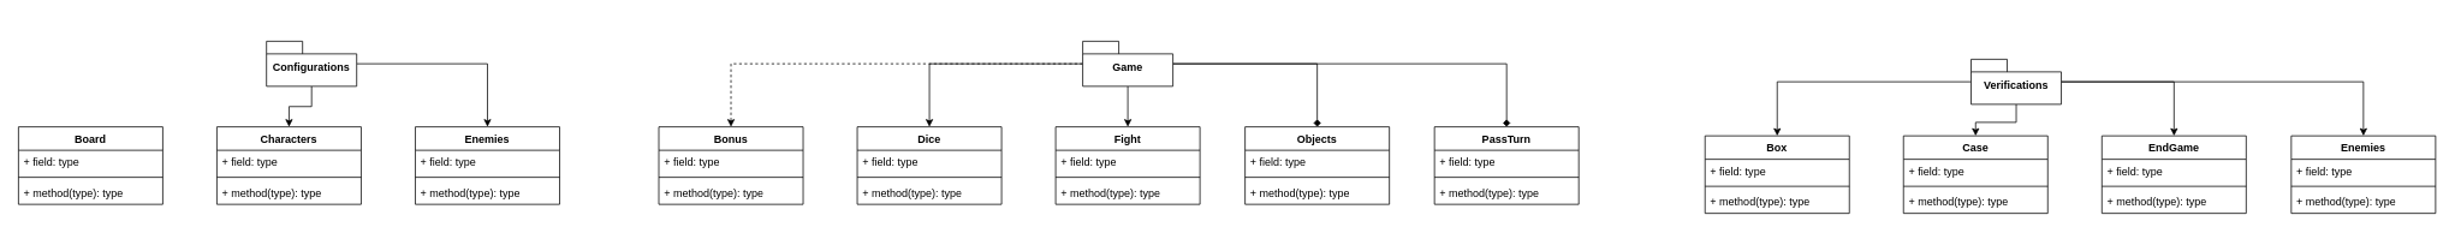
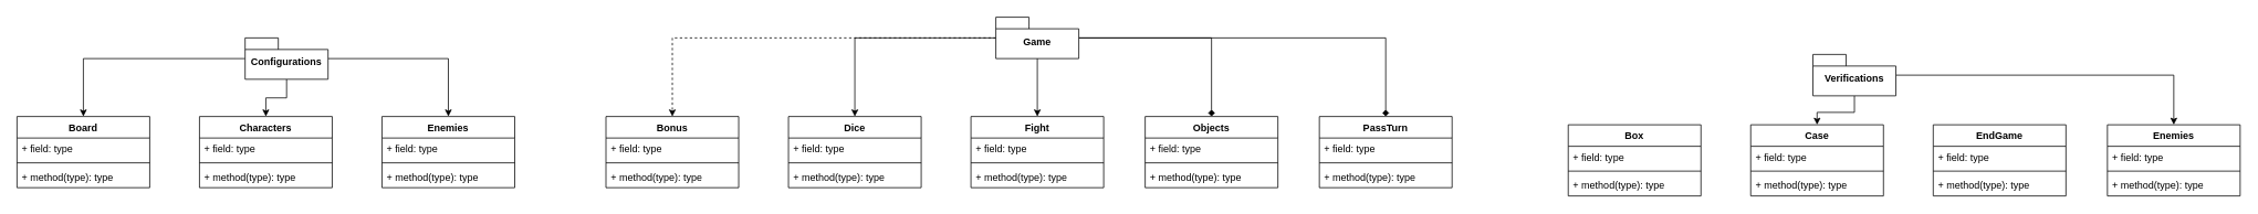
  <mxCell id="0" />
  <mxCell id="1" parent="0" />
  <mxCell id="2" value="Board" style="swimlane;fontStyle=1;align=center;verticalAlign=top;childLayout=stackLayout;horizontal=1;startSize=26;horizontalStack=0;resizeParent=1;resizeParentMax=0;resizeLast=0;collapsible=1;marginBottom=0;whiteSpace=wrap;html=1;" parent="1" vertex="1"><mxGeometry x="20" y="140" width="160" height="86" as="geometry" /></mxCell>
  <mxCell id="3" value="+ field: type" style="text;strokeColor=none;fillColor=none;align=left;verticalAlign=top;spacingLeft=4;spacingRight=4;overflow=hidden;rotatable=0;points=[[0,0.5],[1,0.5]];portConstraint=eastwest;whiteSpace=wrap;html=1;" parent="2" vertex="1"><mxGeometry y="26" width="160" height="26" as="geometry" /></mxCell>
  <mxCell id="4" value="" style="line;strokeWidth=1;fillColor=none;align=left;verticalAlign=middle;spacingTop=-1;spacingLeft=3;spacingRight=3;rotatable=0;labelPosition=right;points=[];portConstraint=eastwest;strokeColor=inherit;" parent="2" vertex="1"><mxGeometry y="52" width="160" height="8" as="geometry" /></mxCell>
  <mxCell id="5" value="+ method(type): type" style="text;strokeColor=none;fillColor=none;align=left;verticalAlign=top;spacingLeft=4;spacingRight=4;overflow=hidden;rotatable=0;points=[[0,0.5],[1,0.5]];portConstraint=eastwest;whiteSpace=wrap;html=1;" parent="2" vertex="1"><mxGeometry y="60" width="160" height="26" as="geometry" /></mxCell>
+ <mxCell id="6" style="edgeStyle=orthogonalEdgeStyle;rounded=0;orthogonalLoop=1;jettySize=auto;html=1;entryX=0.5;entryY=0;entryDx=0;entryDy=0;" edge="1" parent="1" source="9" target="2"><mxGeometry relative="1" as="geometry" /></mxCell>
  <mxCell id="7" style="edgeStyle=orthogonalEdgeStyle;rounded=0;orthogonalLoop=1;jettySize=auto;html=1;entryX=0.5;entryY=0;entryDx=0;entryDy=0;" edge="1" parent="1" source="9" target="10"><mxGeometry relative="1" as="geometry" /></mxCell>
  <mxCell id="8" style="edgeStyle=orthogonalEdgeStyle;rounded=0;orthogonalLoop=1;jettySize=auto;html=1;entryX=0.5;entryY=0;entryDx=0;entryDy=0;" edge="1" parent="1" source="9" target="14"><mxGeometry relative="1" as="geometry" /></mxCell>
  <mxCell id="9" value="Configurations" style="shape=folder;fontStyle=1;spacingTop=10;tabWidth=40;tabHeight=14;tabPosition=left;html=1;whiteSpace=wrap;" vertex="1" parent="1"><mxGeometry x="295" y="45" width="100" height="50" as="geometry" /></mxCell>
  <mxCell id="10" value="Characters" style="swimlane;fontStyle=1;align=center;verticalAlign=top;childLayout=stackLayout;horizontal=1;startSize=26;horizontalStack=0;resizeParent=1;resizeParentMax=0;resizeLast=0;collapsible=1;marginBottom=0;whiteSpace=wrap;html=1;" vertex="1" parent="1"><mxGeometry x="240" y="140" width="160" height="86" as="geometry" /></mxCell>
  <mxCell id="11" value="+ field: type" style="text;strokeColor=none;fillColor=none;align=left;verticalAlign=top;spacingLeft=4;spacingRight=4;overflow=hidden;rotatable=0;points=[[0,0.5],[1,0.5]];portConstraint=eastwest;whiteSpace=wrap;html=1;" vertex="1" parent="10"><mxGeometry y="26" width="160" height="26" as="geometry" /></mxCell>
  <mxCell id="12" value="" style="line;strokeWidth=1;fillColor=none;align=left;verticalAlign=middle;spacingTop=-1;spacingLeft=3;spacingRight=3;rotatable=0;labelPosition=right;points=[];portConstraint=eastwest;strokeColor=inherit;" vertex="1" parent="10"><mxGeometry y="52" width="160" height="8" as="geometry" /></mxCell>
  <mxCell id="13" value="+ method(type): type" style="text;strokeColor=none;fillColor=none;align=left;verticalAlign=top;spacingLeft=4;spacingRight=4;overflow=hidden;rotatable=0;points=[[0,0.5],[1,0.5]];portConstraint=eastwest;whiteSpace=wrap;html=1;" vertex="1" parent="10"><mxGeometry y="60" width="160" height="26" as="geometry" /></mxCell>
  <mxCell id="14" value="Enemies" style="swimlane;fontStyle=1;align=center;verticalAlign=top;childLayout=stackLayout;horizontal=1;startSize=26;horizontalStack=0;resizeParent=1;resizeParentMax=0;resizeLast=0;collapsible=1;marginBottom=0;whiteSpace=wrap;html=1;" vertex="1" parent="1"><mxGeometry x="460" y="140" width="160" height="86" as="geometry" /></mxCell>
  <mxCell id="15" value="+ field: type" style="text;strokeColor=none;fillColor=none;align=left;verticalAlign=top;spacingLeft=4;spacingRight=4;overflow=hidden;rotatable=0;points=[[0,0.5],[1,0.5]];portConstraint=eastwest;whiteSpace=wrap;html=1;" vertex="1" parent="14"><mxGeometry y="26" width="160" height="26" as="geometry" /></mxCell>
  <mxCell id="16" value="" style="line;strokeWidth=1;fillColor=none;align=left;verticalAlign=middle;spacingTop=-1;spacingLeft=3;spacingRight=3;rotatable=0;labelPosition=right;points=[];portConstraint=eastwest;strokeColor=inherit;" vertex="1" parent="14"><mxGeometry y="52" width="160" height="8" as="geometry" /></mxCell>
  <mxCell id="17" value="+ method(type): type" style="text;strokeColor=none;fillColor=none;align=left;verticalAlign=top;spacingLeft=4;spacingRight=4;overflow=hidden;rotatable=0;points=[[0,0.5],[1,0.5]];portConstraint=eastwest;whiteSpace=wrap;html=1;" vertex="1" parent="14"><mxGeometry y="60" width="160" height="26" as="geometry" /></mxCell>
  <mxCell id="18" value="Bonus" style="swimlane;fontStyle=1;align=center;verticalAlign=top;childLayout=stackLayout;horizontal=1;startSize=26;horizontalStack=0;resizeParent=1;resizeParentMax=0;resizeLast=0;collapsible=1;marginBottom=0;whiteSpace=wrap;html=1;" vertex="1" parent="1"><mxGeometry x="730" y="140" width="160" height="86" as="geometry" /></mxCell>
  <mxCell id="19" value="+ field: type" style="text;strokeColor=none;fillColor=none;align=left;verticalAlign=top;spacingLeft=4;spacingRight=4;overflow=hidden;rotatable=0;points=[[0,0.5],[1,0.5]];portConstraint=eastwest;whiteSpace=wrap;html=1;" vertex="1" parent="18"><mxGeometry y="26" width="160" height="26" as="geometry" /></mxCell>
  <mxCell id="20" value="" style="line;strokeWidth=1;fillColor=none;align=left;verticalAlign=middle;spacingTop=-1;spacingLeft=3;spacingRight=3;rotatable=0;labelPosition=right;points=[];portConstraint=eastwest;strokeColor=inherit;" vertex="1" parent="18"><mxGeometry y="52" width="160" height="8" as="geometry" /></mxCell>
  <mxCell id="21" value="+ method(type): type" style="text;strokeColor=none;fillColor=none;align=left;verticalAlign=top;spacingLeft=4;spacingRight=4;overflow=hidden;rotatable=0;points=[[0,0.5],[1,0.5]];portConstraint=eastwest;whiteSpace=wrap;html=1;" vertex="1" parent="18"><mxGeometry y="60" width="160" height="26" as="geometry" /></mxCell>
  <mxCell id="22" style="edgeStyle=orthogonalEdgeStyle;rounded=0;orthogonalLoop=1;jettySize=auto;html=1;entryX=0.5;entryY=0;entryDx=0;entryDy=0;dashed=1;" edge="1" parent="1" source="27" target="18"><mxGeometry relative="1" as="geometry" /></mxCell>
  <mxCell id="23" style="edgeStyle=orthogonalEdgeStyle;rounded=0;orthogonalLoop=1;jettySize=auto;html=1;entryX=0.5;entryY=0;entryDx=0;entryDy=0;" edge="1" parent="1" source="27" target="28"><mxGeometry relative="1" as="geometry" /></mxCell>
  <mxCell id="24" style="edgeStyle=orthogonalEdgeStyle;rounded=0;orthogonalLoop=1;jettySize=auto;html=1;entryX=0.5;entryY=0;entryDx=0;entryDy=0;" edge="1" parent="1" source="27" target="32"><mxGeometry relative="1" as="geometry" /></mxCell>
  <mxCell id="25" style="edgeStyle=orthogonalEdgeStyle;rounded=0;orthogonalLoop=1;jettySize=auto;html=1;entryX=0.5;entryY=0;entryDx=0;entryDy=0;endArrow=diamond;" edge="1" parent="1" source="27" target="36"><mxGeometry relative="1" as="geometry" /></mxCell>
  <mxCell id="26" style="edgeStyle=orthogonalEdgeStyle;rounded=0;orthogonalLoop=1;jettySize=auto;html=1;entryX=0.5;entryY=0;entryDx=0;entryDy=0;endArrow=diamond;" edge="1" parent="1" source="27" target="40"><mxGeometry relative="1" as="geometry" /></mxCell>
- <mxCell id="27" value="Game" style="shape=folder;fontStyle=1;spacingTop=10;tabWidth=40;tabHeight=14;tabPosition=left;html=1;whiteSpace=wrap;" vertex="1" parent="1"><mxGeometry x="1200" y="45" width="100" height="50" as="geometry" /></mxCell>
+ <mxCell id="27" value="Game" style="shape=folder;fontStyle=1;spacingTop=10;tabWidth=40;tabHeight=14;tabPosition=left;html=1;whiteSpace=wrap;" vertex="1" parent="1"><mxGeometry x="1200" y="20" width="100" height="50" as="geometry" /></mxCell>
  <mxCell id="28" value="Dice" style="swimlane;fontStyle=1;align=center;verticalAlign=top;childLayout=stackLayout;horizontal=1;startSize=26;horizontalStack=0;resizeParent=1;resizeParentMax=0;resizeLast=0;collapsible=1;marginBottom=0;whiteSpace=wrap;html=1;" vertex="1" parent="1"><mxGeometry x="950" y="140" width="160" height="86" as="geometry" /></mxCell>
  <mxCell id="29" value="+ field: type" style="text;strokeColor=none;fillColor=none;align=left;verticalAlign=top;spacingLeft=4;spacingRight=4;overflow=hidden;rotatable=0;points=[[0,0.5],[1,0.5]];portConstraint=eastwest;whiteSpace=wrap;html=1;" vertex="1" parent="28"><mxGeometry y="26" width="160" height="26" as="geometry" /></mxCell>
  <mxCell id="30" value="" style="line;strokeWidth=1;fillColor=none;align=left;verticalAlign=middle;spacingTop=-1;spacingLeft=3;spacingRight=3;rotatable=0;labelPosition=right;points=[];portConstraint=eastwest;strokeColor=inherit;" vertex="1" parent="28"><mxGeometry y="52" width="160" height="8" as="geometry" /></mxCell>
  <mxCell id="31" value="+ method(type): type" style="text;strokeColor=none;fillColor=none;align=left;verticalAlign=top;spacingLeft=4;spacingRight=4;overflow=hidden;rotatable=0;points=[[0,0.5],[1,0.5]];portConstraint=eastwest;whiteSpace=wrap;html=1;" vertex="1" parent="28"><mxGeometry y="60" width="160" height="26" as="geometry" /></mxCell>
  <mxCell id="32" value="Fight" style="swimlane;fontStyle=1;align=center;verticalAlign=top;childLayout=stackLayout;horizontal=1;startSize=26;horizontalStack=0;resizeParent=1;resizeParentMax=0;resizeLast=0;collapsible=1;marginBottom=0;whiteSpace=wrap;html=1;" vertex="1" parent="1"><mxGeometry x="1170" y="140" width="160" height="86" as="geometry" /></mxCell>
  <mxCell id="33" value="+ field: type" style="text;strokeColor=none;fillColor=none;align=left;verticalAlign=top;spacingLeft=4;spacingRight=4;overflow=hidden;rotatable=0;points=[[0,0.5],[1,0.5]];portConstraint=eastwest;whiteSpace=wrap;html=1;" vertex="1" parent="32"><mxGeometry y="26" width="160" height="26" as="geometry" /></mxCell>
  <mxCell id="34" value="" style="line;strokeWidth=1;fillColor=none;align=left;verticalAlign=middle;spacingTop=-1;spacingLeft=3;spacingRight=3;rotatable=0;labelPosition=right;points=[];portConstraint=eastwest;strokeColor=inherit;" vertex="1" parent="32"><mxGeometry y="52" width="160" height="8" as="geometry" /></mxCell>
  <mxCell id="35" value="+ method(type): type" style="text;strokeColor=none;fillColor=none;align=left;verticalAlign=top;spacingLeft=4;spacingRight=4;overflow=hidden;rotatable=0;points=[[0,0.5],[1,0.5]];portConstraint=eastwest;whiteSpace=wrap;html=1;" vertex="1" parent="32"><mxGeometry y="60" width="160" height="26" as="geometry" /></mxCell>
  <mxCell id="36" value="Objects" style="swimlane;fontStyle=1;align=center;verticalAlign=top;childLayout=stackLayout;horizontal=1;startSize=26;horizontalStack=0;resizeParent=1;resizeParentMax=0;resizeLast=0;collapsible=1;marginBottom=0;whiteSpace=wrap;html=1;" vertex="1" parent="1"><mxGeometry x="1380" y="140" width="160" height="86" as="geometry" /></mxCell>
  <mxCell id="37" value="+ field: type" style="text;strokeColor=none;fillColor=none;align=left;verticalAlign=top;spacingLeft=4;spacingRight=4;overflow=hidden;rotatable=0;points=[[0,0.5],[1,0.5]];portConstraint=eastwest;whiteSpace=wrap;html=1;" vertex="1" parent="36"><mxGeometry y="26" width="160" height="26" as="geometry" /></mxCell>
  <mxCell id="38" value="" style="line;strokeWidth=1;fillColor=none;align=left;verticalAlign=middle;spacingTop=-1;spacingLeft=3;spacingRight=3;rotatable=0;labelPosition=right;points=[];portConstraint=eastwest;strokeColor=inherit;" vertex="1" parent="36"><mxGeometry y="52" width="160" height="8" as="geometry" /></mxCell>
  <mxCell id="39" value="+ method(type): type" style="text;strokeColor=none;fillColor=none;align=left;verticalAlign=top;spacingLeft=4;spacingRight=4;overflow=hidden;rotatable=0;points=[[0,0.5],[1,0.5]];portConstraint=eastwest;whiteSpace=wrap;html=1;" vertex="1" parent="36"><mxGeometry y="60" width="160" height="26" as="geometry" /></mxCell>
  <mxCell id="40" value="PassTurn" style="swimlane;fontStyle=1;align=center;verticalAlign=top;childLayout=stackLayout;horizontal=1;startSize=26;horizontalStack=0;resizeParent=1;resizeParentMax=0;resizeLast=0;collapsible=1;marginBottom=0;whiteSpace=wrap;html=1;" vertex="1" parent="1"><mxGeometry x="1590" y="140" width="160" height="86" as="geometry" /></mxCell>
  <mxCell id="41" value="+ field: type" style="text;strokeColor=none;fillColor=none;align=left;verticalAlign=top;spacingLeft=4;spacingRight=4;overflow=hidden;rotatable=0;points=[[0,0.5],[1,0.5]];portConstraint=eastwest;whiteSpace=wrap;html=1;" vertex="1" parent="40"><mxGeometry y="26" width="160" height="26" as="geometry" /></mxCell>
  <mxCell id="42" value="" style="line;strokeWidth=1;fillColor=none;align=left;verticalAlign=middle;spacingTop=-1;spacingLeft=3;spacingRight=3;rotatable=0;labelPosition=right;points=[];portConstraint=eastwest;strokeColor=inherit;" vertex="1" parent="40"><mxGeometry y="52" width="160" height="8" as="geometry" /></mxCell>
  <mxCell id="43" value="+ method(type): type" style="text;strokeColor=none;fillColor=none;align=left;verticalAlign=top;spacingLeft=4;spacingRight=4;overflow=hidden;rotatable=0;points=[[0,0.5],[1,0.5]];portConstraint=eastwest;whiteSpace=wrap;html=1;" vertex="1" parent="40"><mxGeometry y="60" width="160" height="26" as="geometry" /></mxCell>
  <mxCell id="44" value="Box" style="swimlane;fontStyle=1;align=center;verticalAlign=top;childLayout=stackLayout;horizontal=1;startSize=26;horizontalStack=0;resizeParent=1;resizeParentMax=0;resizeLast=0;collapsible=1;marginBottom=0;whiteSpace=wrap;html=1;" vertex="1" parent="1"><mxGeometry x="1890" y="150" width="160" height="86" as="geometry" /></mxCell>
  <mxCell id="45" value="+ field: type" style="text;strokeColor=none;fillColor=none;align=left;verticalAlign=top;spacingLeft=4;spacingRight=4;overflow=hidden;rotatable=0;points=[[0,0.5],[1,0.5]];portConstraint=eastwest;whiteSpace=wrap;html=1;" vertex="1" parent="44"><mxGeometry y="26" width="160" height="26" as="geometry" /></mxCell>
  <mxCell id="46" value="" style="line;strokeWidth=1;fillColor=none;align=left;verticalAlign=middle;spacingTop=-1;spacingLeft=3;spacingRight=3;rotatable=0;labelPosition=right;points=[];portConstraint=eastwest;strokeColor=inherit;" vertex="1" parent="44"><mxGeometry y="52" width="160" height="8" as="geometry" /></mxCell>
  <mxCell id="47" value="+ method(type): type" style="text;strokeColor=none;fillColor=none;align=left;verticalAlign=top;spacingLeft=4;spacingRight=4;overflow=hidden;rotatable=0;points=[[0,0.5],[1,0.5]];portConstraint=eastwest;whiteSpace=wrap;html=1;" vertex="1" parent="44"><mxGeometry y="60" width="160" height="26" as="geometry" /></mxCell>
- <mxCell id="48" style="edgeStyle=orthogonalEdgeStyle;rounded=0;orthogonalLoop=1;jettySize=auto;html=1;entryX=0.5;entryY=0;entryDx=0;entryDy=0;" edge="1" parent="1" source="52" target="44"><mxGeometry relative="1" as="geometry" /></mxCell>
  <mxCell id="49" style="edgeStyle=orthogonalEdgeStyle;rounded=0;orthogonalLoop=1;jettySize=auto;html=1;entryX=0.5;entryY=0;entryDx=0;entryDy=0;" edge="1" parent="1" source="52" target="53"><mxGeometry relative="1" as="geometry" /></mxCell>
- <mxCell id="50" style="edgeStyle=orthogonalEdgeStyle;rounded=0;orthogonalLoop=1;jettySize=auto;html=1;entryX=0.5;entryY=0;entryDx=0;entryDy=0;" edge="1" parent="1" source="52" target="57"><mxGeometry relative="1" as="geometry" /></mxCell>
  <mxCell id="51" style="edgeStyle=orthogonalEdgeStyle;rounded=0;orthogonalLoop=1;jettySize=auto;html=1;entryX=0.5;entryY=0;entryDx=0;entryDy=0;" edge="1" parent="1" source="52" target="61"><mxGeometry relative="1" as="geometry" /></mxCell>
  <mxCell id="52" value="Verifications" style="shape=folder;fontStyle=1;spacingTop=10;tabWidth=40;tabHeight=14;tabPosition=left;html=1;whiteSpace=wrap;" vertex="1" parent="1"><mxGeometry x="2185" y="65" width="100" height="50" as="geometry" /></mxCell>
  <mxCell id="53" value="Case" style="swimlane;fontStyle=1;align=center;verticalAlign=top;childLayout=stackLayout;horizontal=1;startSize=26;horizontalStack=0;resizeParent=1;resizeParentMax=0;resizeLast=0;collapsible=1;marginBottom=0;whiteSpace=wrap;html=1;" vertex="1" parent="1"><mxGeometry x="2110" y="150" width="160" height="86" as="geometry" /></mxCell>
  <mxCell id="54" value="+ field: type" style="text;strokeColor=none;fillColor=none;align=left;verticalAlign=top;spacingLeft=4;spacingRight=4;overflow=hidden;rotatable=0;points=[[0,0.5],[1,0.5]];portConstraint=eastwest;whiteSpace=wrap;html=1;" vertex="1" parent="53"><mxGeometry y="26" width="160" height="26" as="geometry" /></mxCell>
  <mxCell id="55" value="" style="line;strokeWidth=1;fillColor=none;align=left;verticalAlign=middle;spacingTop=-1;spacingLeft=3;spacingRight=3;rotatable=0;labelPosition=right;points=[];portConstraint=eastwest;strokeColor=inherit;" vertex="1" parent="53"><mxGeometry y="52" width="160" height="8" as="geometry" /></mxCell>
  <mxCell id="56" value="+ method(type): type" style="text;strokeColor=none;fillColor=none;align=left;verticalAlign=top;spacingLeft=4;spacingRight=4;overflow=hidden;rotatable=0;points=[[0,0.5],[1,0.5]];portConstraint=eastwest;whiteSpace=wrap;html=1;" vertex="1" parent="53"><mxGeometry y="60" width="160" height="26" as="geometry" /></mxCell>
  <mxCell id="57" value="EndGame" style="swimlane;fontStyle=1;align=center;verticalAlign=top;childLayout=stackLayout;horizontal=1;startSize=26;horizontalStack=0;resizeParent=1;resizeParentMax=0;resizeLast=0;collapsible=1;marginBottom=0;whiteSpace=wrap;html=1;" vertex="1" parent="1"><mxGeometry x="2330" y="150" width="160" height="86" as="geometry" /></mxCell>
  <mxCell id="58" value="+ field: type" style="text;strokeColor=none;fillColor=none;align=left;verticalAlign=top;spacingLeft=4;spacingRight=4;overflow=hidden;rotatable=0;points=[[0,0.5],[1,0.5]];portConstraint=eastwest;whiteSpace=wrap;html=1;" vertex="1" parent="57"><mxGeometry y="26" width="160" height="26" as="geometry" /></mxCell>
  <mxCell id="59" value="" style="line;strokeWidth=1;fillColor=none;align=left;verticalAlign=middle;spacingTop=-1;spacingLeft=3;spacingRight=3;rotatable=0;labelPosition=right;points=[];portConstraint=eastwest;strokeColor=inherit;" vertex="1" parent="57"><mxGeometry y="52" width="160" height="8" as="geometry" /></mxCell>
  <mxCell id="60" value="+ method(type): type" style="text;strokeColor=none;fillColor=none;align=left;verticalAlign=top;spacingLeft=4;spacingRight=4;overflow=hidden;rotatable=0;points=[[0,0.5],[1,0.5]];portConstraint=eastwest;whiteSpace=wrap;html=1;" vertex="1" parent="57"><mxGeometry y="60" width="160" height="26" as="geometry" /></mxCell>
  <mxCell id="61" value="Enemies" style="swimlane;fontStyle=1;align=center;verticalAlign=top;childLayout=stackLayout;horizontal=1;startSize=26;horizontalStack=0;resizeParent=1;resizeParentMax=0;resizeLast=0;collapsible=1;marginBottom=0;whiteSpace=wrap;html=1;" vertex="1" parent="1"><mxGeometry x="2540" y="150" width="160" height="86" as="geometry" /></mxCell>
  <mxCell id="62" value="+ field: type" style="text;strokeColor=none;fillColor=none;align=left;verticalAlign=top;spacingLeft=4;spacingRight=4;overflow=hidden;rotatable=0;points=[[0,0.5],[1,0.5]];portConstraint=eastwest;whiteSpace=wrap;html=1;" vertex="1" parent="61"><mxGeometry y="26" width="160" height="26" as="geometry" /></mxCell>
  <mxCell id="63" value="" style="line;strokeWidth=1;fillColor=none;align=left;verticalAlign=middle;spacingTop=-1;spacingLeft=3;spacingRight=3;rotatable=0;labelPosition=right;points=[];portConstraint=eastwest;strokeColor=inherit;" vertex="1" parent="61"><mxGeometry y="52" width="160" height="8" as="geometry" /></mxCell>
  <mxCell id="64" value="+ method(type): type" style="text;strokeColor=none;fillColor=none;align=left;verticalAlign=top;spacingLeft=4;spacingRight=4;overflow=hidden;rotatable=0;points=[[0,0.5],[1,0.5]];portConstraint=eastwest;whiteSpace=wrap;html=1;" vertex="1" parent="61"><mxGeometry y="60" width="160" height="26" as="geometry" /></mxCell>
